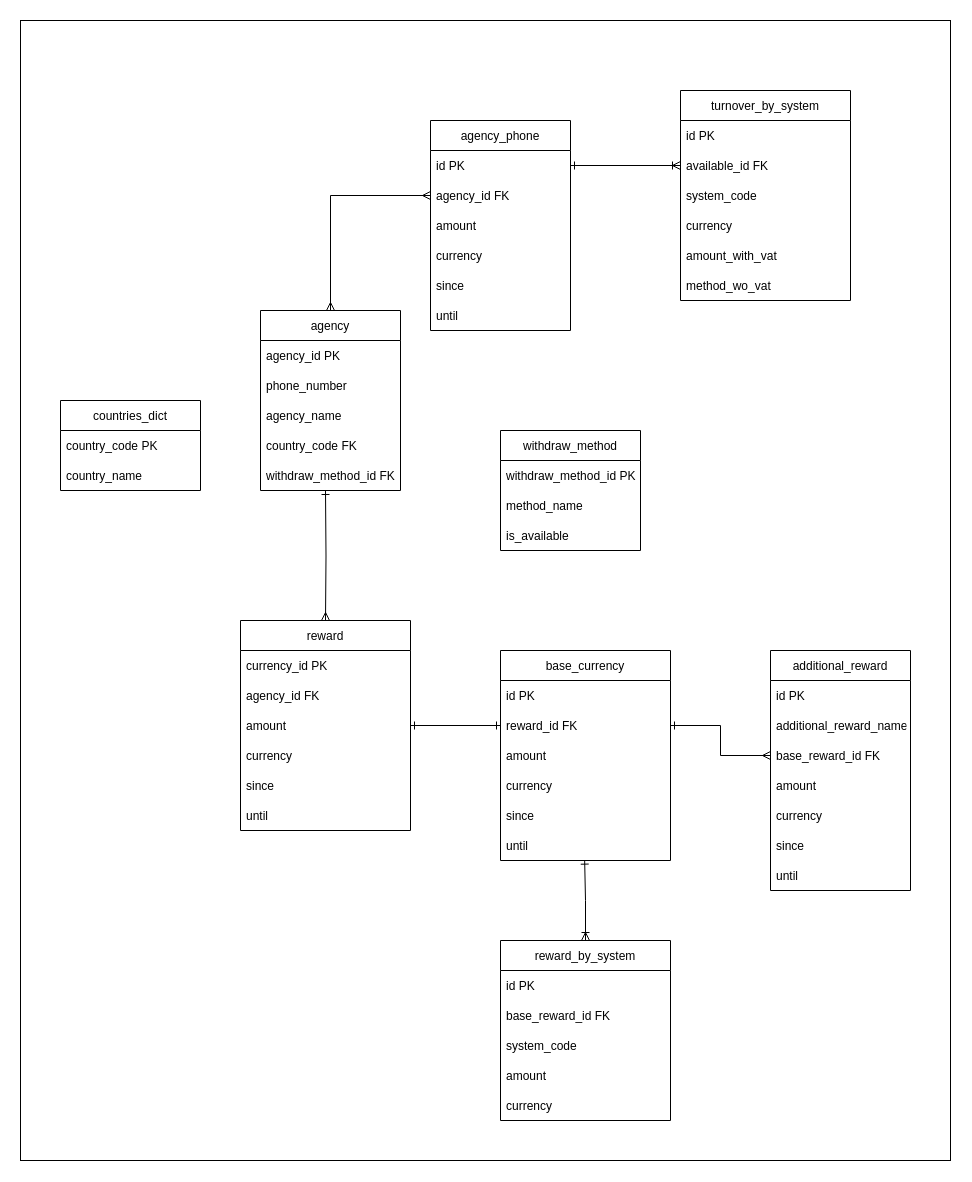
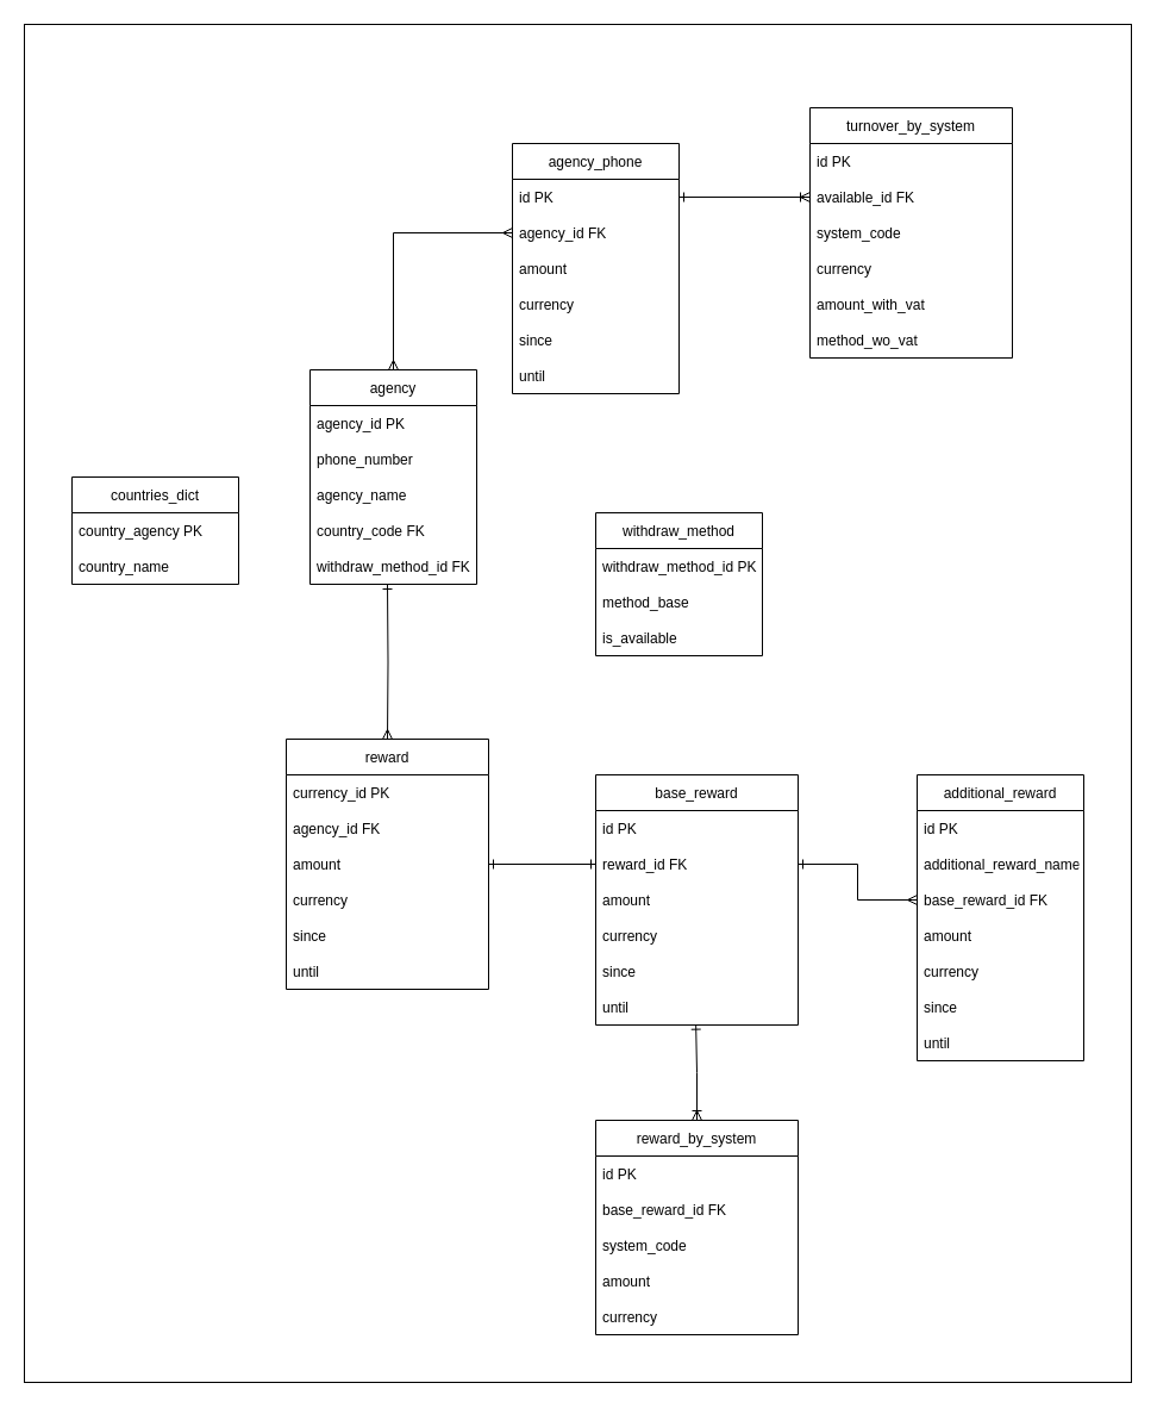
  <mxCell id="0" />
  <mxCell id="1" parent="0" />
  <mxCell id="2" value="" style="rounded=0;whiteSpace=wrap;html=1;" vertex="1" parent="1"><mxGeometry x="20" y="20" width="930" height="1140" as="geometry" /></mxCell>
  <mxCell id="3" value="agency" style="swimlane;fontStyle=0;childLayout=stackLayout;horizontal=1;startSize=30;horizontalStack=0;resizeParent=1;resizeParentMax=0;resizeLast=0;collapsible=1;marginBottom=0;" parent="1" vertex="1"><mxGeometry x="260" y="310" width="140" height="180" as="geometry" /></mxCell>
  <mxCell id="4" value="agency_id PK" style="text;strokeColor=none;fillColor=none;align=left;verticalAlign=middle;spacingLeft=4;spacingRight=4;overflow=hidden;points=[[0,0.5],[1,0.5]];portConstraint=eastwest;rotatable=0;" parent="3" vertex="1"><mxGeometry y="30" width="140" height="30" as="geometry" /></mxCell>
  <mxCell id="5" value="phone_number" style="text;strokeColor=none;fillColor=none;align=left;verticalAlign=middle;spacingLeft=4;spacingRight=4;overflow=hidden;points=[[0,0.5],[1,0.5]];portConstraint=eastwest;rotatable=0;" parent="3" vertex="1"><mxGeometry y="60" width="140" height="30" as="geometry" /></mxCell>
  <mxCell id="6" value="agency_name" style="text;strokeColor=none;fillColor=none;align=left;verticalAlign=middle;spacingLeft=4;spacingRight=4;overflow=hidden;points=[[0,0.5],[1,0.5]];portConstraint=eastwest;rotatable=0;" parent="3" vertex="1"><mxGeometry y="90" width="140" height="30" as="geometry" /></mxCell>
  <mxCell id="7" value="country_code FK" style="text;strokeColor=none;fillColor=none;align=left;verticalAlign=middle;spacingLeft=4;spacingRight=4;overflow=hidden;points=[[0,0.5],[1,0.5]];portConstraint=eastwest;rotatable=0;" parent="3" vertex="1"><mxGeometry y="120" width="140" height="30" as="geometry" /></mxCell>
  <mxCell id="8" value="withdraw_method_id FK" style="text;strokeColor=none;fillColor=none;align=left;verticalAlign=middle;spacingLeft=4;spacingRight=4;overflow=hidden;points=[[0,0.5],[1,0.5]];portConstraint=eastwest;rotatable=0;" parent="3" vertex="1"><mxGeometry y="150" width="140" height="30" as="geometry" /></mxCell>
  <mxCell id="9" style="edgeStyle=orthogonalEdgeStyle;rounded=0;orthogonalLoop=1;jettySize=auto;html=1;entryX=0.5;entryY=0;entryDx=0;entryDy=0;startArrow=ERone;startFill=0;endArrow=ERmany;endFill=0;" parent="1" target="17" edge="1"><mxGeometry relative="1" as="geometry"><mxPoint x="325" y="490" as="sourcePoint" /></mxGeometry></mxCell>
  <mxCell id="10" value="agency_phone" style="swimlane;fontStyle=0;childLayout=stackLayout;horizontal=1;startSize=30;horizontalStack=0;resizeParent=1;resizeParentMax=0;resizeLast=0;collapsible=1;marginBottom=0;" parent="1" vertex="1"><mxGeometry x="430" y="120" width="140" height="210" as="geometry" /></mxCell>
  <mxCell id="11" value="id PK" style="text;strokeColor=none;fillColor=none;align=left;verticalAlign=middle;spacingLeft=4;spacingRight=4;overflow=hidden;points=[[0,0.5],[1,0.5]];portConstraint=eastwest;rotatable=0;" parent="10" vertex="1"><mxGeometry y="30" width="140" height="30" as="geometry" /></mxCell>
  <mxCell id="12" value="agency_id FK" style="text;strokeColor=none;fillColor=none;align=left;verticalAlign=middle;spacingLeft=4;spacingRight=4;overflow=hidden;points=[[0,0.5],[1,0.5]];portConstraint=eastwest;rotatable=0;" parent="10" vertex="1"><mxGeometry y="60" width="140" height="30" as="geometry" /></mxCell>
  <mxCell id="13" value="amount" style="text;strokeColor=none;fillColor=none;align=left;verticalAlign=middle;spacingLeft=4;spacingRight=4;overflow=hidden;points=[[0,0.5],[1,0.5]];portConstraint=eastwest;rotatable=0;" parent="10" vertex="1"><mxGeometry y="90" width="140" height="30" as="geometry" /></mxCell>
  <mxCell id="14" value="currency" style="text;strokeColor=none;fillColor=none;align=left;verticalAlign=middle;spacingLeft=4;spacingRight=4;overflow=hidden;points=[[0,0.5],[1,0.5]];portConstraint=eastwest;rotatable=0;" parent="10" vertex="1"><mxGeometry y="120" width="140" height="30" as="geometry" /></mxCell>
  <mxCell id="15" value="since" style="text;strokeColor=none;fillColor=none;align=left;verticalAlign=middle;spacingLeft=4;spacingRight=4;overflow=hidden;points=[[0,0.5],[1,0.5]];portConstraint=eastwest;rotatable=0;" parent="10" vertex="1"><mxGeometry y="150" width="140" height="30" as="geometry" /></mxCell>
  <mxCell id="16" value="until" style="text;strokeColor=none;fillColor=none;align=left;verticalAlign=middle;spacingLeft=4;spacingRight=4;overflow=hidden;points=[[0,0.5],[1,0.5]];portConstraint=eastwest;rotatable=0;" parent="10" vertex="1"><mxGeometry y="180" width="140" height="30" as="geometry" /></mxCell>
  <mxCell id="17" value="reward" style="swimlane;fontStyle=0;childLayout=stackLayout;horizontal=1;startSize=30;horizontalStack=0;resizeParent=1;resizeParentMax=0;resizeLast=0;collapsible=1;marginBottom=0;" parent="1" vertex="1"><mxGeometry y="620" width="170" height="210" as="geometry" x="240" /></mxCell>
  <mxCell id="18" value="currency_id PK" style="text;strokeColor=none;fillColor=none;align=left;verticalAlign=middle;spacingLeft=4;spacingRight=4;overflow=hidden;points=[[0,0.5],[1,0.5]];portConstraint=eastwest;rotatable=0;" parent="17" vertex="1"><mxGeometry y="30" width="170" height="30" as="geometry" /></mxCell>
  <mxCell id="19" value="agency_id FK" style="text;strokeColor=none;fillColor=none;align=left;verticalAlign=middle;spacingLeft=4;spacingRight=4;overflow=hidden;points=[[0,0.5],[1,0.5]];portConstraint=eastwest;rotatable=0;" parent="17" vertex="1"><mxGeometry y="60" width="170" height="30" as="geometry" /></mxCell>
  <mxCell id="20" value="amount" style="text;strokeColor=none;fillColor=none;align=left;verticalAlign=middle;spacingLeft=4;spacingRight=4;overflow=hidden;points=[[0,0.5],[1,0.5]];portConstraint=eastwest;rotatable=0;" parent="17" vertex="1"><mxGeometry y="90" width="170" height="30" as="geometry" /></mxCell>
  <mxCell id="21" value="currency" style="text;strokeColor=none;fillColor=none;align=left;verticalAlign=middle;spacingLeft=4;spacingRight=4;overflow=hidden;points=[[0,0.5],[1,0.5]];portConstraint=eastwest;rotatable=0;" parent="17" vertex="1"><mxGeometry y="120" width="170" height="30" as="geometry" /></mxCell>
  <mxCell id="22" value="since" style="text;strokeColor=none;fillColor=none;align=left;verticalAlign=middle;spacingLeft=4;spacingRight=4;overflow=hidden;points=[[0,0.5],[1,0.5]];portConstraint=eastwest;rotatable=0;" parent="17" vertex="1"><mxGeometry y="150" width="170" height="30" as="geometry" /></mxCell>
  <mxCell id="23" value="until" style="text;strokeColor=none;fillColor=none;align=left;verticalAlign=middle;spacingLeft=4;spacingRight=4;overflow=hidden;points=[[0,0.5],[1,0.5]];portConstraint=eastwest;rotatable=0;" parent="17" vertex="1"><mxGeometry y="180" width="170" height="30" as="geometry" /></mxCell>
  <mxCell id="24" value="additional_reward" style="swimlane;fontStyle=0;childLayout=stackLayout;horizontal=1;startSize=30;horizontalStack=0;resizeParent=1;resizeParentMax=0;resizeLast=0;collapsible=1;marginBottom=0;" parent="1" vertex="1"><mxGeometry x="770" y="650" width="140" height="240" as="geometry" /></mxCell>
  <mxCell id="25" value="id PK" style="text;strokeColor=none;fillColor=none;align=left;verticalAlign=middle;spacingLeft=4;spacingRight=4;overflow=hidden;points=[[0,0.5],[1,0.5]];portConstraint=eastwest;rotatable=0;" parent="24" vertex="1"><mxGeometry y="30" width="140" height="30" as="geometry" /></mxCell>
  <mxCell id="26" value="additional_reward_name" style="text;strokeColor=none;fillColor=none;align=left;verticalAlign=middle;spacingLeft=4;spacingRight=4;overflow=hidden;points=[[0,0.5],[1,0.5]];portConstraint=eastwest;rotatable=0;" parent="24" vertex="1"><mxGeometry y="60" width="140" height="30" as="geometry" /></mxCell>
  <mxCell id="27" value="base_reward_id FK" style="text;strokeColor=none;fillColor=none;align=left;verticalAlign=middle;spacingLeft=4;spacingRight=4;overflow=hidden;points=[[0,0.5],[1,0.5]];portConstraint=eastwest;rotatable=0;" parent="24" vertex="1"><mxGeometry y="90" width="140" height="30" as="geometry" /></mxCell>
  <mxCell id="28" value="amount" style="text;strokeColor=none;fillColor=none;align=left;verticalAlign=middle;spacingLeft=4;spacingRight=4;overflow=hidden;points=[[0,0.5],[1,0.5]];portConstraint=eastwest;rotatable=0;" parent="24" vertex="1"><mxGeometry y="120" width="140" height="30" as="geometry" /></mxCell>
  <mxCell id="29" value="currency" style="text;strokeColor=none;fillColor=none;align=left;verticalAlign=middle;spacingLeft=4;spacingRight=4;overflow=hidden;points=[[0,0.5],[1,0.5]];portConstraint=eastwest;rotatable=0;" parent="24" vertex="1"><mxGeometry y="150" width="140" height="30" as="geometry" /></mxCell>
  <mxCell id="30" value="since" style="text;strokeColor=none;fillColor=none;align=left;verticalAlign=middle;spacingLeft=4;spacingRight=4;overflow=hidden;points=[[0,0.5],[1,0.5]];portConstraint=eastwest;rotatable=0;" parent="24" vertex="1"><mxGeometry y="180" width="140" height="30" as="geometry" /></mxCell>
  <mxCell id="31" value="until" style="text;strokeColor=none;fillColor=none;align=left;verticalAlign=middle;spacingLeft=4;spacingRight=4;overflow=hidden;points=[[0,0.5],[1,0.5]];portConstraint=eastwest;rotatable=0;" parent="24" vertex="1"><mxGeometry y="210" width="140" height="30" as="geometry" /></mxCell>
  <mxCell id="32" style="edgeStyle=orthogonalEdgeStyle;rounded=0;orthogonalLoop=1;jettySize=auto;html=1;entryX=0;entryY=0.5;entryDx=0;entryDy=0;startArrow=ERmany;startFill=0;endArrow=ERmany;endFill=0;exitX=0.5;exitY=0;exitDx=0;exitDy=0;" parent="1" source="3" target="12" edge="1"><mxGeometry relative="1" as="geometry" /></mxCell>
  <mxCell id="33" value="withdraw_method" style="swimlane;fontStyle=0;childLayout=stackLayout;horizontal=1;startSize=30;horizontalStack=0;resizeParent=1;resizeParentMax=0;resizeLast=0;collapsible=1;marginBottom=0;" parent="1" vertex="1"><mxGeometry x="500" y="430" width="140" height="120" as="geometry" /></mxCell>
  <mxCell id="34" value="withdraw_method_id PK" style="text;strokeColor=none;fillColor=none;align=left;verticalAlign=middle;spacingLeft=4;spacingRight=4;overflow=hidden;points=[[0,0.5],[1,0.5]];portConstraint=eastwest;rotatable=0;" parent="33" vertex="1"><mxGeometry y="30" width="140" height="30" as="geometry" /></mxCell>
- <mxCell id="35" value="method_name" style="text;strokeColor=none;fillColor=none;align=left;verticalAlign=middle;spacingLeft=4;spacingRight=4;overflow=hidden;points=[[0,0.5],[1,0.5]];portConstraint=eastwest;rotatable=0;" parent="33" vertex="1"><mxGeometry y="60" width="140" height="30" as="geometry" /></mxCell>
+ <mxCell id="35" value="method_base" style="text;strokeColor=none;fillColor=none;align=left;verticalAlign=middle;spacingLeft=4;spacingRight=4;overflow=hidden;points=[[0,0.5],[1,0.5]];portConstraint=eastwest;rotatable=0;" parent="33" vertex="1"><mxGeometry y="60" width="140" height="30" as="geometry" /></mxCell>
  <mxCell id="36" value="is_available" style="text;strokeColor=none;fillColor=none;align=left;verticalAlign=middle;spacingLeft=4;spacingRight=4;overflow=hidden;points=[[0,0.5],[1,0.5]];portConstraint=eastwest;rotatable=0;" parent="33" vertex="1"><mxGeometry y="90" width="140" height="30" as="geometry" /></mxCell>
  <mxCell id="37" style="edgeStyle=orthogonalEdgeStyle;rounded=0;orthogonalLoop=1;jettySize=auto;html=1;entryX=1;entryY=0.5;entryDx=0;entryDy=0;startArrow=ERmany;startFill=0;endArrow=ERone;endFill=0;exitX=0;exitY=0.5;exitDx=0;exitDy=0;" parent="1" source="27" target="51" edge="1"><mxGeometry relative="1" as="geometry"><mxPoint x="400" y="755" as="targetPoint" /></mxGeometry></mxCell>
  <mxCell id="38" value="countries_dict" style="swimlane;fontStyle=0;childLayout=stackLayout;horizontal=1;startSize=30;horizontalStack=0;resizeParent=1;resizeParentMax=0;resizeLast=0;collapsible=1;marginBottom=0;" parent="1" vertex="1"><mxGeometry x="60" y="400" width="140" height="90" as="geometry" /></mxCell>
- <mxCell id="39" value="country_code PK" style="text;strokeColor=none;fillColor=none;align=left;verticalAlign=middle;spacingLeft=4;spacingRight=4;overflow=hidden;points=[[0,0.5],[1,0.5]];portConstraint=eastwest;rotatable=0;" parent="38" vertex="1"><mxGeometry y="30" width="140" height="30" as="geometry" /></mxCell>
+ <mxCell id="39" value="country_agency PK" style="text;strokeColor=none;fillColor=none;align=left;verticalAlign=middle;spacingLeft=4;spacingRight=4;overflow=hidden;points=[[0,0.5],[1,0.5]];portConstraint=eastwest;rotatable=0;" parent="38" vertex="1"><mxGeometry y="30" width="140" height="30" as="geometry" /></mxCell>
  <mxCell id="40" value="country_name" style="text;strokeColor=none;fillColor=none;align=left;verticalAlign=middle;spacingLeft=4;spacingRight=4;overflow=hidden;points=[[0,0.5],[1,0.5]];portConstraint=eastwest;rotatable=0;" parent="38" vertex="1"><mxGeometry y="60" width="140" height="30" as="geometry" /></mxCell>
  <mxCell id="41" value="turnover_by_system" style="swimlane;fontStyle=0;childLayout=stackLayout;horizontal=1;startSize=30;horizontalStack=0;resizeParent=1;resizeParentMax=0;resizeLast=0;collapsible=1;marginBottom=0;" parent="1" vertex="1"><mxGeometry x="680" y="90" width="170" height="210" as="geometry" /></mxCell>
  <mxCell id="42" value="id PK" style="text;strokeColor=none;fillColor=none;align=left;verticalAlign=middle;spacingLeft=4;spacingRight=4;overflow=hidden;points=[[0,0.5],[1,0.5]];portConstraint=eastwest;rotatable=0;" parent="41" vertex="1"><mxGeometry y="30" width="170" height="30" as="geometry" /></mxCell>
  <mxCell id="43" value="available_id FK" style="text;strokeColor=none;fillColor=none;align=left;verticalAlign=middle;spacingLeft=4;spacingRight=4;overflow=hidden;points=[[0,0.5],[1,0.5]];portConstraint=eastwest;rotatable=0;" parent="41" vertex="1"><mxGeometry y="60" width="170" height="30" as="geometry" /></mxCell>
  <mxCell id="44" value="system_code" style="text;strokeColor=none;fillColor=none;align=left;verticalAlign=middle;spacingLeft=4;spacingRight=4;overflow=hidden;points=[[0,0.5],[1,0.5]];portConstraint=eastwest;rotatable=0;" parent="41" vertex="1"><mxGeometry y="90" width="170" height="30" as="geometry" /></mxCell>
  <mxCell id="45" value="currency" style="text;strokeColor=none;fillColor=none;align=left;verticalAlign=middle;spacingLeft=4;spacingRight=4;overflow=hidden;points=[[0,0.5],[1,0.5]];portConstraint=eastwest;rotatable=0;" parent="41" vertex="1"><mxGeometry y="120" width="170" height="30" as="geometry" /></mxCell>
  <mxCell id="46" value="amount_with_vat" style="text;strokeColor=none;fillColor=none;align=left;verticalAlign=middle;spacingLeft=4;spacingRight=4;overflow=hidden;points=[[0,0.5],[1,0.5]];portConstraint=eastwest;rotatable=0;" parent="41" vertex="1"><mxGeometry y="150" width="170" height="30" as="geometry" /></mxCell>
  <mxCell id="47" value="method_wo_vat" style="text;strokeColor=none;fillColor=none;align=left;verticalAlign=middle;spacingLeft=4;spacingRight=4;overflow=hidden;points=[[0,0.5],[1,0.5]];portConstraint=eastwest;rotatable=0;" parent="41" vertex="1"><mxGeometry y="180" width="170" height="30" as="geometry" /></mxCell>
  <mxCell id="48" style="edgeStyle=orthogonalEdgeStyle;rounded=0;orthogonalLoop=1;jettySize=auto;html=1;endArrow=ERone;endFill=0;exitX=0;exitY=0.5;exitDx=0;exitDy=0;entryX=1;entryY=0.5;entryDx=0;entryDy=0;startArrow=ERoneToMany;startFill=0;" parent="1" source="43" target="11" edge="1"><mxGeometry relative="1" as="geometry"><mxPoint x="330" y="70" as="targetPoint" /></mxGeometry></mxCell>
- <mxCell id="49" value="base_currency" style="swimlane;fontStyle=0;childLayout=stackLayout;horizontal=1;startSize=30;horizontalStack=0;resizeParent=1;resizeParentMax=0;resizeLast=0;collapsible=1;marginBottom=0;" parent="1" vertex="1"><mxGeometry x="500" y="650" width="170" height="210" as="geometry" /></mxCell>
+ <mxCell id="49" value="base_reward" style="swimlane;fontStyle=0;childLayout=stackLayout;horizontal=1;startSize=30;horizontalStack=0;resizeParent=1;resizeParentMax=0;resizeLast=0;collapsible=1;marginBottom=0;" parent="1" vertex="1"><mxGeometry x="500" y="650" width="170" height="210" as="geometry" /></mxCell>
  <mxCell id="50" value="id PK" style="text;strokeColor=none;fillColor=none;align=left;verticalAlign=middle;spacingLeft=4;spacingRight=4;overflow=hidden;points=[[0,0.5],[1,0.5]];portConstraint=eastwest;rotatable=0;" parent="49" vertex="1"><mxGeometry y="30" width="170" height="30" as="geometry" /></mxCell>
  <mxCell id="51" value="reward_id FK" style="text;strokeColor=none;fillColor=none;align=left;verticalAlign=middle;spacingLeft=4;spacingRight=4;overflow=hidden;points=[[0,0.5],[1,0.5]];portConstraint=eastwest;rotatable=0;" parent="49" vertex="1"><mxGeometry y="60" width="170" height="30" as="geometry" /></mxCell>
  <mxCell id="52" value="amount" style="text;strokeColor=none;fillColor=none;align=left;verticalAlign=middle;spacingLeft=4;spacingRight=4;overflow=hidden;points=[[0,0.5],[1,0.5]];portConstraint=eastwest;rotatable=0;" parent="49" vertex="1"><mxGeometry y="90" width="170" height="30" as="geometry" /></mxCell>
  <mxCell id="53" value="currency" style="text;strokeColor=none;fillColor=none;align=left;verticalAlign=middle;spacingLeft=4;spacingRight=4;overflow=hidden;points=[[0,0.5],[1,0.5]];portConstraint=eastwest;rotatable=0;" parent="49" vertex="1"><mxGeometry y="120" width="170" height="30" as="geometry" /></mxCell>
  <mxCell id="54" value="since" style="text;strokeColor=none;fillColor=none;align=left;verticalAlign=middle;spacingLeft=4;spacingRight=4;overflow=hidden;points=[[0,0.5],[1,0.5]];portConstraint=eastwest;rotatable=0;" parent="49" vertex="1"><mxGeometry y="150" width="170" height="30" as="geometry" /></mxCell>
  <mxCell id="55" value="until" style="text;strokeColor=none;fillColor=none;align=left;verticalAlign=middle;spacingLeft=4;spacingRight=4;overflow=hidden;points=[[0,0.5],[1,0.5]];portConstraint=eastwest;rotatable=0;" parent="49" vertex="1"><mxGeometry y="180" width="170" height="30" as="geometry" /></mxCell>
  <mxCell id="56" style="edgeStyle=orthogonalEdgeStyle;rounded=0;orthogonalLoop=1;jettySize=auto;html=1;startArrow=ERone;startFill=0;endArrow=ERone;endFill=0;" parent="1" source="20" target="51" edge="1"><mxGeometry relative="1" as="geometry" /></mxCell>
  <mxCell id="57" style="edgeStyle=orthogonalEdgeStyle;rounded=0;orthogonalLoop=1;jettySize=auto;html=1;entryX=0.495;entryY=0.988;entryDx=0;entryDy=0;entryPerimeter=0;endArrow=ERone;endFill=0;startArrow=ERoneToMany;startFill=0;exitX=0.5;exitY=0;exitDx=0;exitDy=0;" parent="1" source="58" target="55" edge="1"><mxGeometry relative="1" as="geometry" /></mxCell>
  <mxCell id="58" value="reward_by_system" style="swimlane;fontStyle=0;childLayout=stackLayout;horizontal=1;startSize=30;horizontalStack=0;resizeParent=1;resizeParentMax=0;resizeLast=0;collapsible=1;marginBottom=0;" parent="1" vertex="1"><mxGeometry x="500" y="940" width="170" height="180" as="geometry" /></mxCell>
  <mxCell id="59" value="id PK" style="text;strokeColor=none;fillColor=none;align=left;verticalAlign=middle;spacingLeft=4;spacingRight=4;overflow=hidden;points=[[0,0.5],[1,0.5]];portConstraint=eastwest;rotatable=0;" parent="58" vertex="1"><mxGeometry y="30" width="170" height="30" as="geometry" /></mxCell>
  <mxCell id="60" value="base_reward_id FK" style="text;strokeColor=none;fillColor=none;align=left;verticalAlign=middle;spacingLeft=4;spacingRight=4;overflow=hidden;points=[[0,0.5],[1,0.5]];portConstraint=eastwest;rotatable=0;" parent="58" vertex="1"><mxGeometry y="60" width="170" height="30" as="geometry" /></mxCell>
  <mxCell id="61" value="system_code" style="text;strokeColor=none;fillColor=none;align=left;verticalAlign=middle;spacingLeft=4;spacingRight=4;overflow=hidden;points=[[0,0.5],[1,0.5]];portConstraint=eastwest;rotatable=0;" parent="58" vertex="1"><mxGeometry y="90" width="170" height="30" as="geometry" /></mxCell>
  <mxCell id="62" value="amount" style="text;strokeColor=none;fillColor=none;align=left;verticalAlign=middle;spacingLeft=4;spacingRight=4;overflow=hidden;points=[[0,0.5],[1,0.5]];portConstraint=eastwest;rotatable=0;" parent="58" vertex="1"><mxGeometry y="120" width="170" height="30" as="geometry" /></mxCell>
  <mxCell id="63" value="currency" style="text;strokeColor=none;fillColor=none;align=left;verticalAlign=middle;spacingLeft=4;spacingRight=4;overflow=hidden;points=[[0,0.5],[1,0.5]];portConstraint=eastwest;rotatable=0;" parent="58" vertex="1"><mxGeometry y="150" width="170" height="30" as="geometry" /></mxCell>
